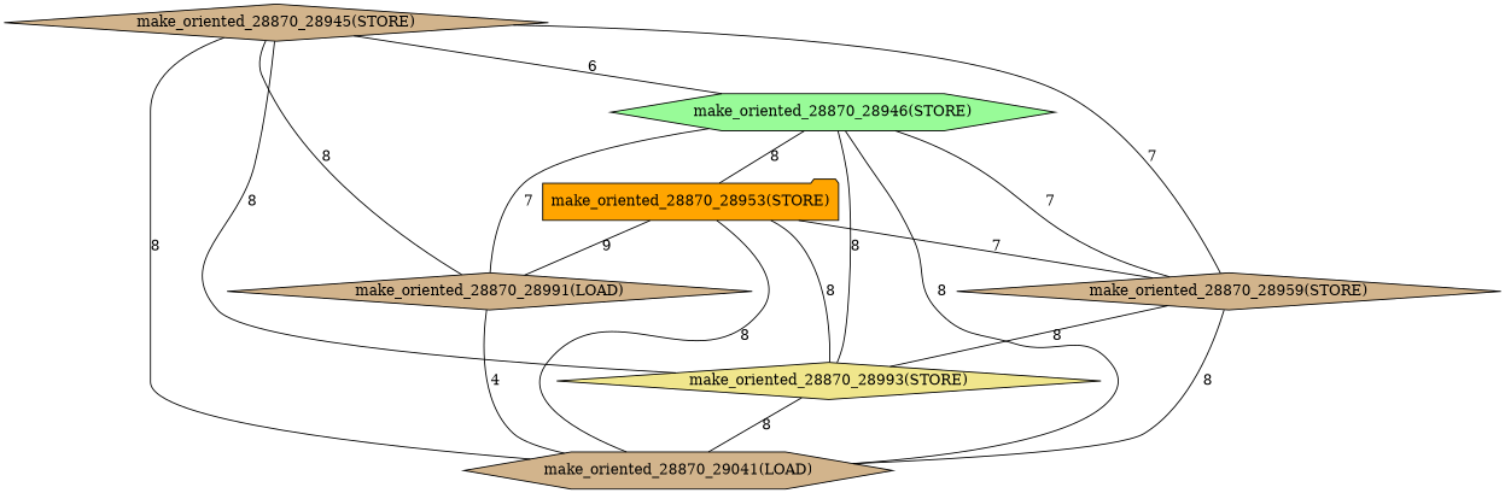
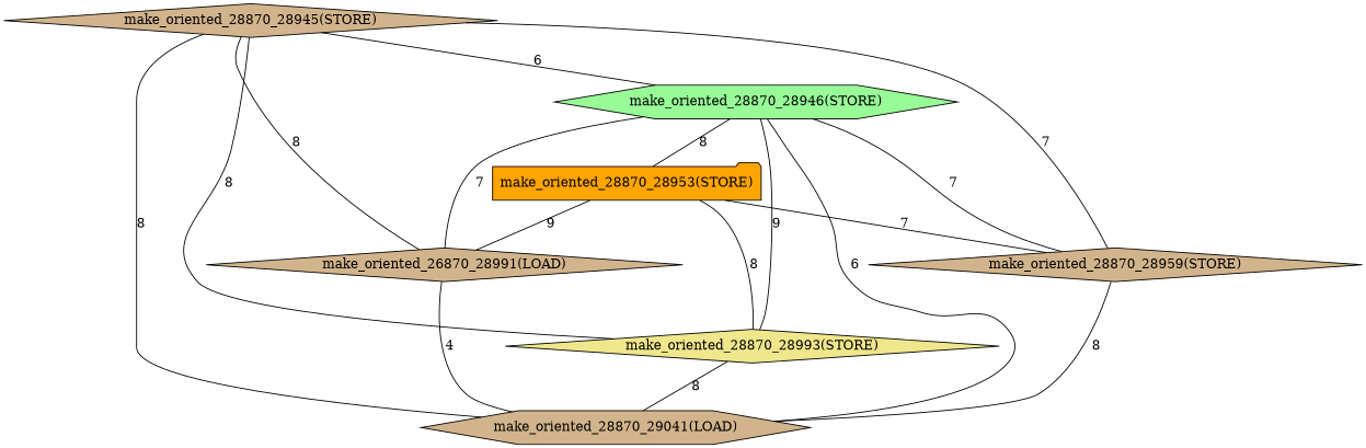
  graph {
    node [fillcolor=tan shape=diamond style=filled]
    n1 [label="make_oriented_28870_28945(STORE)"]
    n2 [fillcolor=palegreen label="make_oriented_28870_28946(STORE)" shape=hexagon]
-   n3 [label="make_oriented_28870_28991(LOAD)"]
+   n3 [label="make_oriented_26870_28991(LOAD)"]
    n4 [label="make_oriented_28870_28959(STORE)"]
    n5 [label="make_oriented_28870_29041(LOAD)" shape=hexagon]
    n6 [fillcolor=khaki label="make_oriented_28870_28993(STORE)"]
    n7 [fillcolor=orange label="make_oriented_28870_28953(STORE)" shape=folder]
    n1 -- n2 [label=6]
    n1 -- n3 [label=8]
    n1 -- n4 [label=7]
    n1 -- n5 [label=8]
    n1 -- n6 [label=8]
    n2 -- n3 [label=7]
    n2 -- n4 [label=7]
-   n2 -- n5 [label=8]
-   n2 -- n6 [label=8]
+   n2 -- n5 [label=6]
+   n2 -- n6 [label=9]
    n2 -- n7 [label=8]
    n3 -- n5 [label=4]
    n4 -- n5 [label=8]
-   n4 -- n6 [label=8]
    n6 -- n5 [label=8]
    n7 -- n3 [label=9]
    n7 -- n4 [label=7]
-   n7 -- n5 [label=8]
    n7 -- n6 [label=8]
  }
